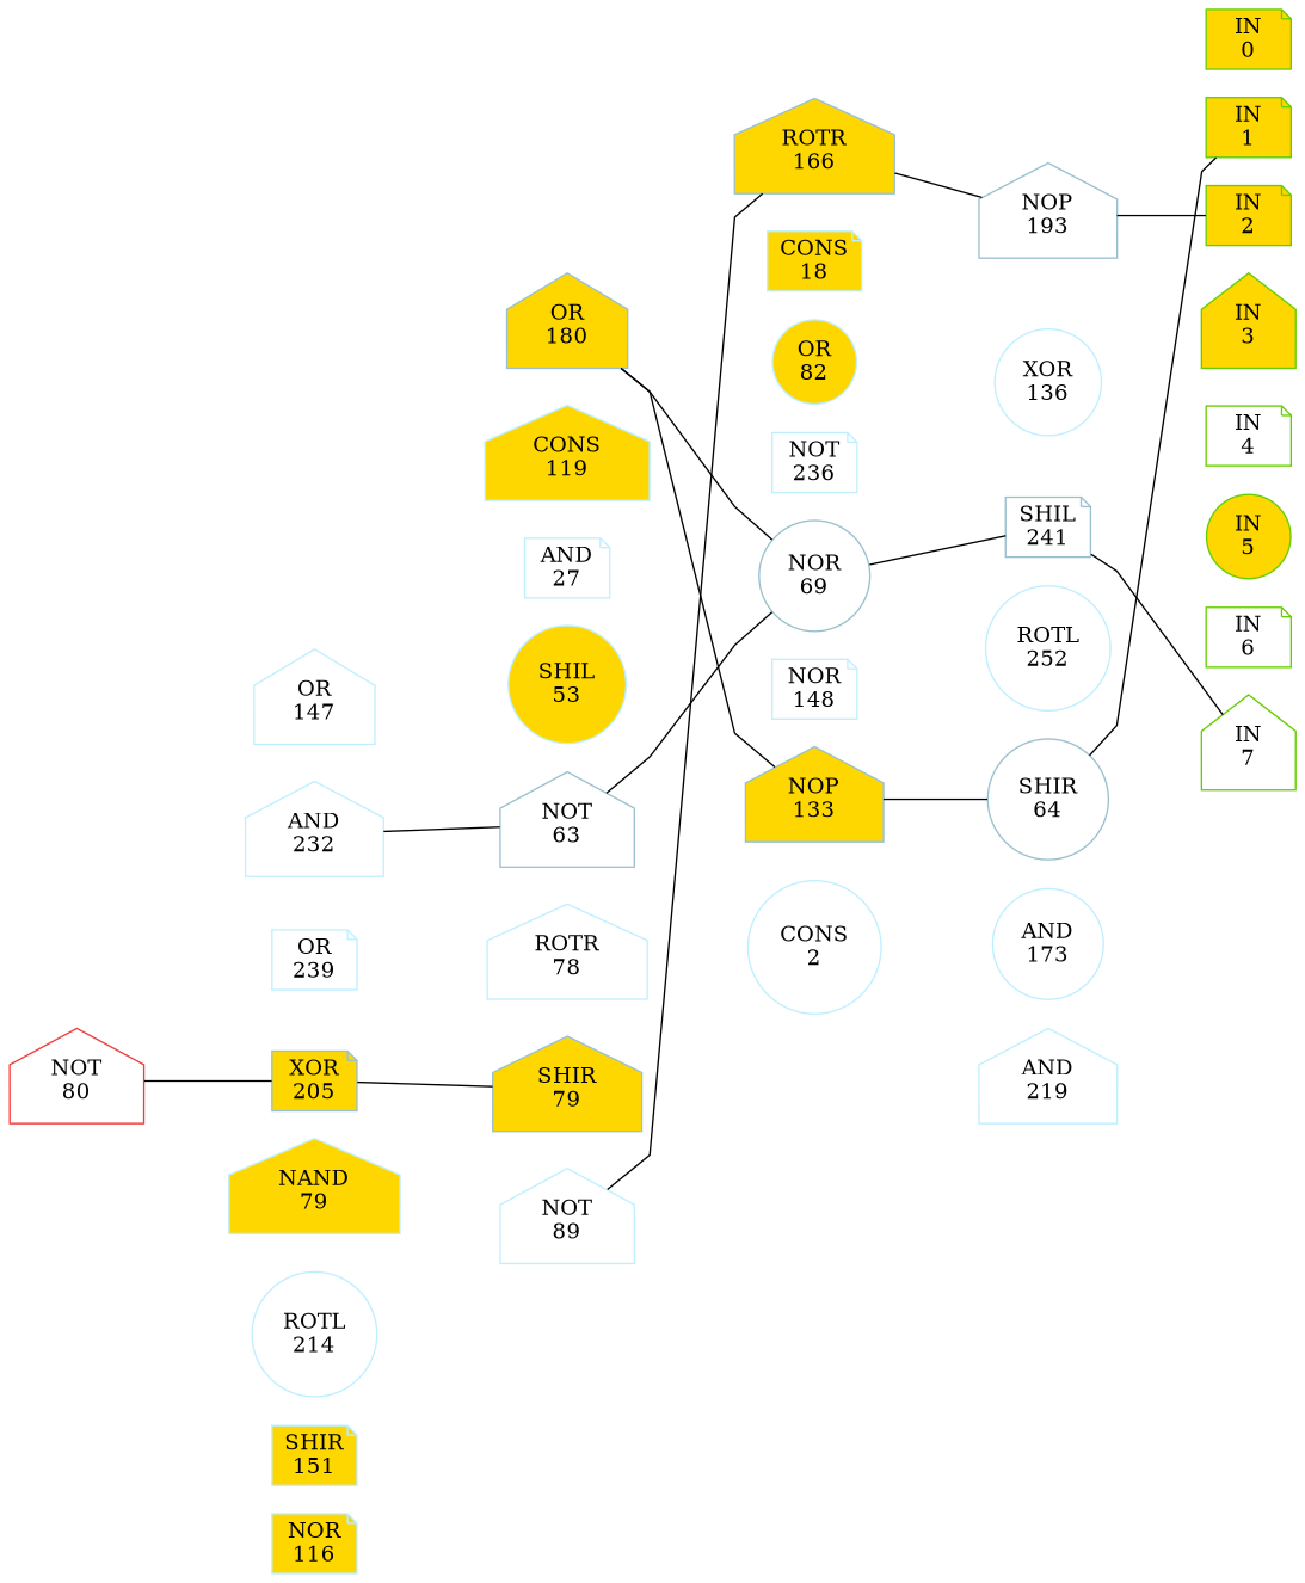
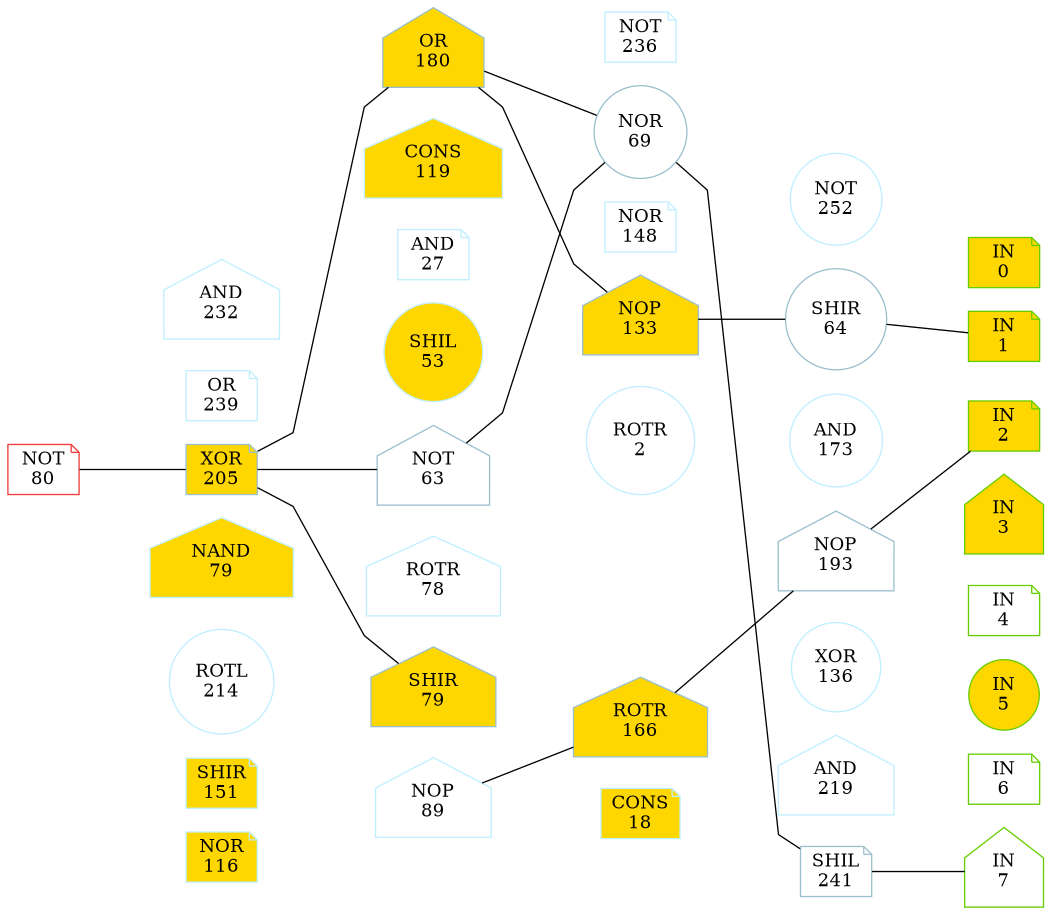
  graph {
    ordering=out
    rankdir=LR
    ranksep=0.75
    splines=polyline
    node [color=lightblue1 fillcolor=white shape=house style=filled]
    edge [style=invis]
    n1 [color=chartreuse3 fillcolor=gold label="IN\n0" shape=note]
    n2 [color=chartreuse3 fillcolor=gold label="IN\n1" shape=note]
    n3 [color=chartreuse3 fillcolor=gold label="IN\n2" shape=note]
    n4 [color=chartreuse3 fillcolor=gold label="IN\n3"]
    n5 [color=chartreuse3 label="IN\n4" shape=note]
    n6 [color=chartreuse3 fillcolor=gold label="IN\n5" shape=circle]
    n7 [color=chartreuse3 label="IN\n6" shape=note]
    n8 [color=chartreuse3 label="IN\n7"]
    n9 [color=lightblue3 label="SHIL\n241" shape=note]
    n10 [color=lightblue3 label="NOP\n193"]
    n11 [label="XOR\n136" shape=circle]
-   n12 [label="ROTL\n252" shape=circle]
+   n12 [label="NOT\n252" shape=circle]
    n13 [color=lightblue3 label="SHIR\n64" shape=circle]
    n14 [label="AND\n173" shape=circle]
    n15 [label="AND\n219"]
    n16 [color=lightblue3 fillcolor=gold label="ROTR\n166"]
    n17 [fillcolor=gold label="CONS\n18" shape=note]
-   n18 [fillcolor=gold label="OR\n82" shape=circle]
    n19 [label="NOT\n236" shape=note]
    n20 [color=lightblue3 label="NOR\n69" shape=circle]
    n21 [label="NOR\n148" shape=note]
    n22 [color=lightblue3 fillcolor=gold label="NOP\n133"]
-   n23 [label="CONS\n2" shape=circle]
+   n23 [label="ROTR\n2" shape=circle]
    n24 [color=lightblue3 fillcolor=gold label="OR\n180"]
    n25 [fillcolor=gold label="CONS\n119"]
    n26 [label="AND\n27" shape=note]
    n27 [fillcolor=gold label="SHIL\n53" shape=circle]
    n28 [color=lightblue3 label="NOT\n63"]
    n29 [label="ROTR\n78"]
    n30 [color=lightblue3 fillcolor=gold label="SHIR\n79"]
-   n31 [label="NOT\n89"]
-   n32 [label="OR\n147"]
+   n31 [label="NOP\n89"]
    n33 [label="AND\n232"]
    n34 [label="OR\n239" shape=note]
    n35 [color=lightblue3 fillcolor=gold label="XOR\n205" shape=note]
    n36 [fillcolor=gold label="NAND\n79"]
    n37 [label="ROTL\n214" shape=circle]
    n38 [fillcolor=gold label="SHIR\n151" shape=note]
    n39 [fillcolor=gold label="NOR\n116" shape=note]
-   n40 [color=brown2 label="NOT\n80"]
+   n40 [color=brown2 label="NOT\n80" shape=note]
    subgraph sub_1 {
      rank=same
      n1
      n2
      n3
      n4
      n5
      n6
      n7
      n8
    }
    subgraph sub_2 {
      rank=same
      n9
      n10
      n11
      n12
      n13
      n14
      n15
    }
    subgraph sub_3 {
      rank=same
      n16
      n17
-     n18
      n19
      n20
      n21
      n22
      n23
    }
    subgraph sub_4 {
      rank=same
      n24
      n25
      n26
      n27
      n28
      n29
      n30
      n31
    }
    subgraph sub_5 {
      rank=same
-     n32
      n33
      n34
      n35
      n36
      n37
      n38
      n39
    }
    subgraph sub_6 {
      rank=same
      n40
    }
    n1 -- n2
    n2 -- n3
    n3 -- n4
    n4 -- n5
    n5 -- n6
    n6 -- n7
    n7 -- n8
    n9 -- n8 [style=solid]
    n10 -- n3 [style=solid]
    n10 -- n11
    n11 -- n12
    n12 -- n13
    n13 -- n2 [style=solid]
    n13 -- n14
    n14 -- n15
    n16 -- n10 [style=solid]
    n16 -- n17
-   n17 -- n18
-   n18 -- n19
    n19 -- n20
    n20 -- n9 [style=solid]
    n20 -- n21
    n21 -- n22
    n22 -- n13 [style=solid]
    n22 -- n23
    n24 -- n20 [style=solid]
    n24 -- n22 [style=solid]
    n24 -- n25
    n25 -- n26
    n26 -- n27
    n27 -- n28
    n28 -- n20 [style=solid]
    n28 -- n29
    n29 -- n30
    n30 -- n31
    n31 -- n16 [style=solid]
-   n32 -- n33
    n33 -- n34
    n34 -- n35
-   n33 -- n28 [style=solid]
+   n35 -- n24 [style=solid]
+   n35 -- n28 [style=solid]
    n35 -- n30 [style=solid]
    n35 -- n36
    n36 -- n37
    n37 -- n38
    n38 -- n39
    n40 -- n35 [style=solid]
    n40 -- n40
  }
